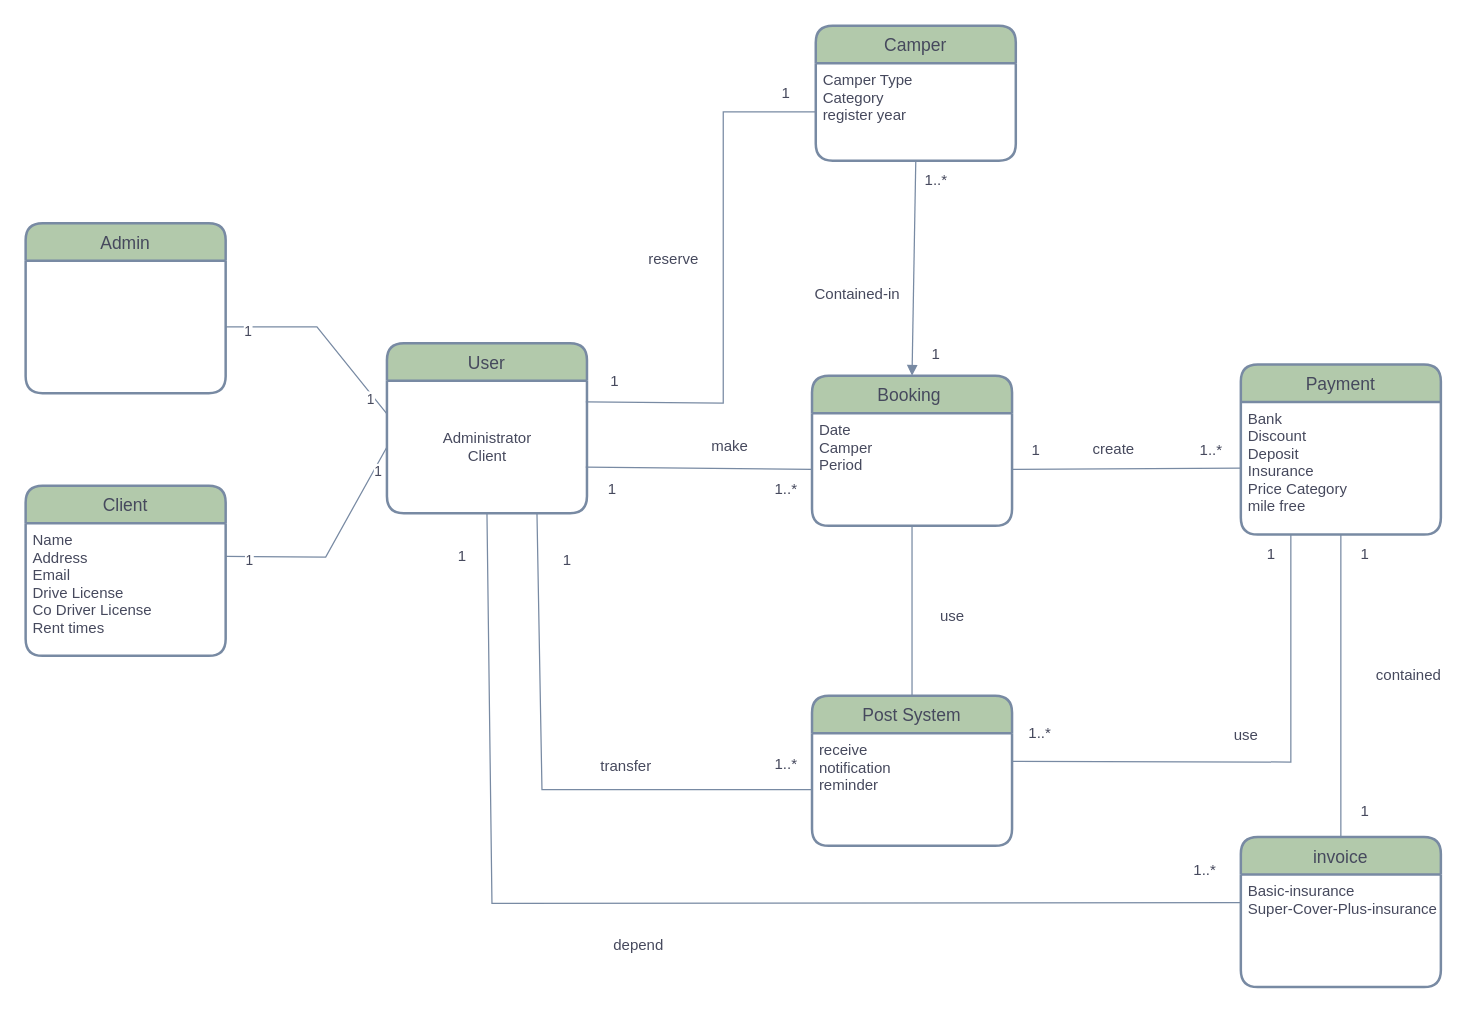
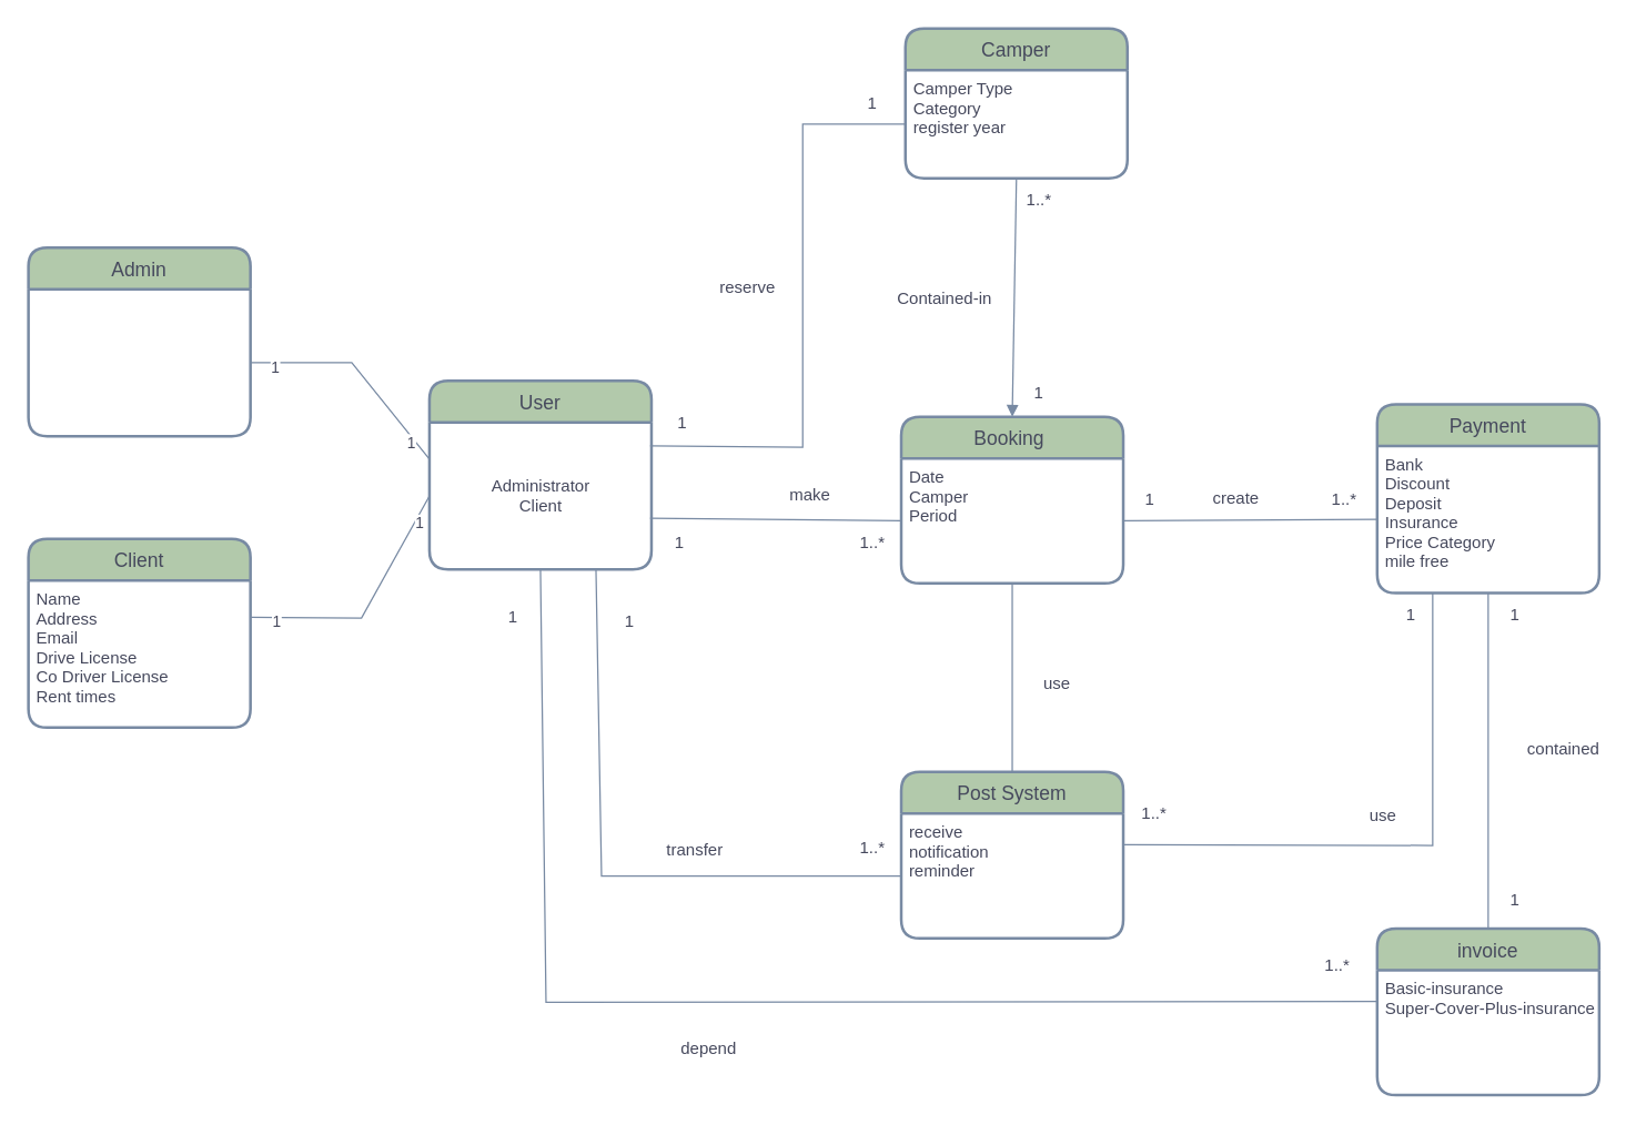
  <mxCell id="0" />
  <mxCell id="1" parent="0" />
  <mxCell id="2" value="reserve" style="text;html=1;align=center;verticalAlign=middle;resizable=0;points=[];autosize=1;fontColor=#46495D;" parent="1" vertex="1"><mxGeometry x="513" y="198" width="50" height="18" as="geometry" /></mxCell>
  <mxCell id="3" value="" style="endArrow=block;html=1;rounded=0;strokeColor=#788AA3;exitX=0.5;exitY=1;exitDx=0;exitDy=0;entryX=0.5;entryY=0;entryDx=0;entryDy=0;fontColor=#46495D;" parent="1" source="45" target="9" edge="1"><mxGeometry relative="1" as="geometry"><mxPoint x="684" y="191" as="sourcePoint" /><mxPoint x="844" y="191" as="targetPoint" /></mxGeometry></mxCell>
  <mxCell id="4" value="1..*" style="text;html=1;align=center;verticalAlign=middle;resizable=0;points=[];autosize=1;fontColor=#46495D;" parent="1" vertex="1"><mxGeometry x="734" y="135" width="28" height="18" as="geometry" /></mxCell>
  <mxCell id="5" value="" style="endArrow=none;html=1;rounded=0;strokeColor=#788AA3;entryX=0.994;entryY=0.16;entryDx=0;entryDy=0;exitX=0;exitY=0.5;exitDx=0;exitDy=0;entryPerimeter=0;fontColor=#46495D;" parent="1" source="45" edge="1"><mxGeometry relative="1" as="geometry"><mxPoint x="606" y="101" as="sourcePoint" /><mxPoint x="468.04" y="320.96" as="targetPoint" /><Array as="points"><mxPoint x="578" y="89" /><mxPoint x="578" y="322" /></Array></mxGeometry></mxCell>
  <mxCell id="6" value="1" style="text;html=1;align=center;verticalAlign=middle;resizable=0;points=[];autosize=1;fontColor=#46495D;" parent="1" vertex="1"><mxGeometry x="739.5" y="274" width="17" height="18" as="geometry" /></mxCell>
- <mxCell id="7" value="Contained-in" style="text;html=1;align=center;verticalAlign=middle;resizable=0;points=[];autosize=1;fontColor=#46495D;" parent="1" vertex="1"><mxGeometry x="645.5" y="226" width="78" height="18" as="geometry" /></mxCell>
+ <mxCell id="7" value="Contained-in" style="text;html=1;align=center;verticalAlign=middle;resizable=0;points=[];autosize=1;fontColor=#46495D;" parent="1" vertex="1"><mxGeometry x="640.5" y="206" width="78" height="18" as="geometry" /></mxCell>
  <mxCell id="8" value="" style="endArrow=none;html=1;rounded=0;strokeColor=#788AA3;entryX=0;entryY=0.5;entryDx=0;entryDy=0;exitX=0.994;exitY=0.651;exitDx=0;exitDy=0;exitPerimeter=0;fontColor=#46495D;" parent="1" target="10" edge="1"><mxGeometry relative="1" as="geometry"><mxPoint x="468.04" y="373.006" as="sourcePoint" /><mxPoint x="579" y="580" as="targetPoint" /></mxGeometry></mxCell>
  <mxCell id="9" value="Booking " style="swimlane;childLayout=stackLayout;horizontal=1;startSize=30;horizontalStack=0;rounded=1;fontSize=14;fontStyle=0;strokeWidth=2;resizeParent=0;resizeLast=1;shadow=0;dashed=0;align=center;fillColor=#B2C9AB;strokeColor=#788AA3;fontColor=#46495D;" parent="1" vertex="1"><mxGeometry x="649" y="300" width="160" height="120" as="geometry" /></mxCell>
  <mxCell id="10" value="Date &#10;Camper&#10;Period" style="align=left;strokeColor=none;fillColor=none;spacingLeft=4;fontSize=12;verticalAlign=top;resizable=0;rotatable=0;part=1;fontColor=#46495D;" parent="9" vertex="1"><mxGeometry y="30" width="160" height="90" as="geometry" /></mxCell>
  <mxCell id="11" value="1..*" style="text;html=1;align=center;verticalAlign=middle;resizable=0;points=[];autosize=1;fontColor=#46495D;" parent="1" vertex="1"><mxGeometry x="614" y="382" width="28" height="18" as="geometry" /></mxCell>
  <mxCell id="12" value="1" style="text;html=1;align=center;verticalAlign=middle;resizable=0;points=[];autosize=1;fontColor=#46495D;" parent="1" vertex="1"><mxGeometry x="480" y="382" width="17" height="18" as="geometry" /></mxCell>
  <mxCell id="13" value="make" style="text;html=1;align=center;verticalAlign=middle;resizable=0;points=[];autosize=1;fontColor=#46495D;" parent="1" vertex="1"><mxGeometry x="563" y="348" width="39" height="18" as="geometry" /></mxCell>
  <mxCell id="14" value="" style="endArrow=none;html=1;rounded=0;strokeColor=#788AA3;exitX=1;exitY=0.5;exitDx=0;exitDy=0;entryX=0;entryY=0.5;entryDx=0;entryDy=0;fontColor=#46495D;" parent="1" source="10" target="21" edge="1"><mxGeometry relative="1" as="geometry"><mxPoint x="829" y="449" as="sourcePoint" /><mxPoint x="965" y="449" as="targetPoint" /></mxGeometry></mxCell>
  <mxCell id="15" value="1" style="text;html=1;align=center;verticalAlign=middle;resizable=0;points=[];autosize=1;fontColor=#46495D;" parent="1" vertex="1"><mxGeometry x="482" y="296" width="17" height="18" as="geometry" /></mxCell>
  <mxCell id="16" value="1" style="text;html=1;align=center;verticalAlign=middle;resizable=0;points=[];autosize=1;fontColor=#46495D;" parent="1" vertex="1"><mxGeometry x="619.5" y="65" width="17" height="18" as="geometry" /></mxCell>
  <mxCell id="17" value="1" style="text;html=1;align=center;verticalAlign=middle;resizable=0;points=[];autosize=1;fontColor=#46495D;" parent="1" vertex="1"><mxGeometry x="819" y="351" width="17" height="18" as="geometry" /></mxCell>
  <mxCell id="18" value="1..*" style="text;html=1;align=center;verticalAlign=middle;resizable=0;points=[];autosize=1;fontColor=#46495D;" parent="1" vertex="1"><mxGeometry x="954" y="351" width="28" height="18" as="geometry" /></mxCell>
  <mxCell id="19" value="create" style="text;html=1;align=center;verticalAlign=middle;resizable=0;points=[];autosize=1;fontColor=#46495D;" parent="1" vertex="1"><mxGeometry x="868" y="350" width="43" height="18" as="geometry" /></mxCell>
  <mxCell id="20" value="Payment" style="swimlane;childLayout=stackLayout;horizontal=1;startSize=30;horizontalStack=0;rounded=1;fontSize=14;fontStyle=0;strokeWidth=2;resizeParent=0;resizeLast=1;shadow=0;dashed=0;align=center;fillColor=#B2C9AB;strokeColor=#788AA3;fontColor=#46495D;" parent="1" vertex="1"><mxGeometry x="992" y="291" width="160" height="136" as="geometry" /></mxCell>
  <mxCell id="21" value="Bank&#10;Discount&#10;Deposit&#10;Insurance&#10;Price Category&#10;mile free" style="align=left;strokeColor=none;fillColor=none;spacingLeft=4;fontSize=12;verticalAlign=top;resizable=0;rotatable=0;part=1;fontColor=#46495D;" parent="20" vertex="1"><mxGeometry y="30" width="160" height="106" as="geometry" /></mxCell>
  <mxCell id="22" value="" style="endArrow=none;html=1;rounded=0;strokeColor=#788AA3;exitX=0.5;exitY=1;exitDx=0;exitDy=0;entryX=0.5;entryY=0;entryDx=0;entryDy=0;fontColor=#46495D;" parent="1" source="21" target="35" edge="1"><mxGeometry relative="1" as="geometry"><mxPoint x="913" y="533" as="sourcePoint" /><mxPoint x="1096" y="532" as="targetPoint" /></mxGeometry></mxCell>
  <mxCell id="23" value="1" style="text;html=1;align=center;verticalAlign=middle;resizable=0;points=[];autosize=1;fontColor=#46495D;" parent="1" vertex="1"><mxGeometry x="1082" y="434" width="17" height="18" as="geometry" /></mxCell>
  <mxCell id="24" value="1" style="text;html=1;align=center;verticalAlign=middle;resizable=0;points=[];autosize=1;fontColor=#46495D;" parent="1" vertex="1"><mxGeometry x="1082" y="640" width="17" height="18" as="geometry" /></mxCell>
  <mxCell id="25" value="contained" style="text;html=1;align=center;verticalAlign=middle;resizable=0;points=[];autosize=1;fontColor=#46495D;" parent="1" vertex="1"><mxGeometry x="1095" y="531" width="62" height="18" as="geometry" /></mxCell>
  <mxCell id="26" value="" style="endArrow=none;html=1;rounded=0;strokeColor=#788AA3;entryX=0.5;entryY=1;entryDx=0;entryDy=0;exitX=0;exitY=0.25;exitDx=0;exitDy=0;fontColor=#46495D;" parent="1" source="36" edge="1"><mxGeometry relative="1" as="geometry"><mxPoint x="576.75" y="531" as="sourcePoint" /><mxPoint x="389" y="410" as="targetPoint" /><Array as="points"><mxPoint x="393" y="722" /></Array></mxGeometry></mxCell>
  <mxCell id="27" value="1" style="text;html=1;align=center;verticalAlign=middle;resizable=0;points=[];autosize=1;fontColor=#46495D;" parent="1" vertex="1"><mxGeometry x="360" y="436" width="17" height="18" as="geometry" /></mxCell>
  <mxCell id="28" value="1..*" style="text;html=1;align=center;verticalAlign=middle;resizable=0;points=[];autosize=1;fontColor=#46495D;" parent="1" vertex="1"><mxGeometry x="949" y="687" width="28" height="18" as="geometry" /></mxCell>
  <mxCell id="29" value="depend" style="text;html=1;align=center;verticalAlign=middle;resizable=0;points=[];autosize=1;fontColor=#46495D;" parent="1" vertex="1"><mxGeometry x="485" y="747" width="50" height="18" as="geometry" /></mxCell>
  <mxCell id="30" value="Post System" style="swimlane;childLayout=stackLayout;horizontal=1;startSize=30;horizontalStack=0;rounded=1;fontSize=14;fontStyle=0;strokeWidth=2;resizeParent=0;resizeLast=1;shadow=0;dashed=0;align=center;fillColor=#B2C9AB;strokeColor=#788AA3;fontColor=#46495D;" parent="1" vertex="1"><mxGeometry x="649" y="556" width="160" height="120" as="geometry" /></mxCell>
  <mxCell id="31" value="receive&#10;notification&#10;reminder&#10;" style="align=left;strokeColor=none;fillColor=none;spacingLeft=4;fontSize=12;verticalAlign=top;resizable=0;rotatable=0;part=1;fontColor=#46495D;" parent="30" vertex="1"><mxGeometry y="30" width="160" height="90" as="geometry" /></mxCell>
  <mxCell id="32" value="" style="endArrow=none;html=1;rounded=0;strokeColor=#788AA3;exitX=0.5;exitY=1;exitDx=0;exitDy=0;entryX=0.5;entryY=0;entryDx=0;entryDy=0;fontColor=#46495D;" parent="1" source="10" target="30" edge="1"><mxGeometry relative="1" as="geometry"><mxPoint x="857" y="450" as="sourcePoint" /><mxPoint x="860.5" y="622" as="targetPoint" /></mxGeometry></mxCell>
  <mxCell id="33" value="use" style="text;html=1;align=center;verticalAlign=middle;resizable=0;points=[];autosize=1;fontColor=#46495D;" parent="1" vertex="1"><mxGeometry x="746" y="484" width="29" height="18" as="geometry" /></mxCell>
  <mxCell id="34" value="" style="endArrow=none;html=1;rounded=0;strokeColor=#788AA3;exitX=0.25;exitY=1;exitDx=0;exitDy=0;entryX=1;entryY=0.25;entryDx=0;entryDy=0;fontColor=#46495D;" parent="1" source="21" target="31" edge="1"><mxGeometry relative="1" as="geometry"><mxPoint x="745.5" y="148" as="sourcePoint" /><mxPoint x="749" y="320" as="targetPoint" /><Array as="points"><mxPoint x="1032" y="609" /></Array></mxGeometry></mxCell>
  <mxCell id="35" value="invoice" style="swimlane;childLayout=stackLayout;horizontal=1;startSize=30;horizontalStack=0;rounded=1;fontSize=14;fontStyle=0;strokeWidth=2;resizeParent=0;resizeLast=1;shadow=0;dashed=0;align=center;fillColor=#B2C9AB;strokeColor=#788AA3;fontColor=#46495D;" parent="1" vertex="1"><mxGeometry x="992" y="669" width="160" height="120" as="geometry" /></mxCell>
  <mxCell id="36" value="Basic-insurance&#10;Super-Cover-Plus-insurance" style="align=left;strokeColor=none;fillColor=none;spacingLeft=4;fontSize=12;verticalAlign=top;resizable=0;rotatable=0;part=1;fontColor=#46495D;" parent="35" vertex="1"><mxGeometry y="30" width="160" height="90" as="geometry" /></mxCell>
  <mxCell id="37" value="1..*" style="text;html=1;align=center;verticalAlign=middle;resizable=0;points=[];autosize=1;fontColor=#46495D;" parent="1" vertex="1"><mxGeometry x="817" y="577" width="28" height="18" as="geometry" /></mxCell>
  <mxCell id="38" value="1" style="text;html=1;align=center;verticalAlign=middle;resizable=0;points=[];autosize=1;fontColor=#46495D;" parent="1" vertex="1"><mxGeometry x="1007" y="434" width="17" height="18" as="geometry" /></mxCell>
  <mxCell id="39" value="use" style="text;html=1;align=center;verticalAlign=middle;resizable=0;points=[];autosize=1;fontColor=#46495D;" parent="1" vertex="1"><mxGeometry x="981" y="579" width="29" height="18" as="geometry" /></mxCell>
  <mxCell id="40" value="" style="endArrow=none;html=1;rounded=0;strokeColor=#788AA3;entryX=0.75;entryY=1;entryDx=0;entryDy=0;exitX=0;exitY=0.5;exitDx=0;exitDy=0;fontColor=#46495D;" parent="1" source="31" edge="1"><mxGeometry relative="1" as="geometry"><mxPoint x="1002" y="731.5" as="sourcePoint" /><mxPoint x="429" y="410" as="targetPoint" /><Array as="points"><mxPoint x="433" y="631" /></Array></mxGeometry></mxCell>
  <mxCell id="41" value="transfer" style="text;html=1;align=center;verticalAlign=middle;resizable=0;points=[];autosize=1;fontColor=#46495D;" parent="1" vertex="1"><mxGeometry x="474" y="604" width="51" height="18" as="geometry" /></mxCell>
  <mxCell id="42" value="1..*" style="text;html=1;align=center;verticalAlign=middle;resizable=0;points=[];autosize=1;fontColor=#46495D;" parent="1" vertex="1"><mxGeometry x="614" y="602" width="28" height="18" as="geometry" /></mxCell>
  <mxCell id="43" value="1" style="text;html=1;align=center;verticalAlign=middle;resizable=0;points=[];autosize=1;fontColor=#46495D;" parent="1" vertex="1"><mxGeometry x="444" y="439" width="17" height="18" as="geometry" /></mxCell>
  <mxCell id="44" value="Camper" style="swimlane;childLayout=stackLayout;horizontal=1;startSize=30;horizontalStack=0;rounded=1;fontSize=14;fontStyle=0;strokeWidth=2;resizeParent=0;resizeLast=1;shadow=0;dashed=0;align=center;fillColor=#B2C9AB;strokeColor=#788AA3;fontColor=#46495D;" parent="1" vertex="1"><mxGeometry x="652" y="20" width="160" height="108" as="geometry" /></mxCell>
  <mxCell id="45" value="Camper Type&#10;Category&#10;register year" style="align=left;strokeColor=none;fillColor=none;spacingLeft=4;fontSize=12;verticalAlign=top;resizable=0;rotatable=0;part=1;fontColor=#46495D;" parent="44" vertex="1"><mxGeometry y="30" width="160" height="78" as="geometry" /></mxCell>
  <mxCell id="46" value="Admin" style="swimlane;childLayout=stackLayout;horizontal=1;startSize=30;horizontalStack=0;rounded=1;fontSize=14;fontStyle=0;strokeWidth=2;resizeParent=0;resizeLast=1;shadow=0;dashed=0;align=center;fillColor=#B2C9AB;strokeColor=#788AA3;fontColor=#46495D;" parent="1" vertex="1"><mxGeometry x="20" y="178" width="160" height="136" as="geometry" /></mxCell>
  <mxCell id="47" value="Client" style="swimlane;childLayout=stackLayout;horizontal=1;startSize=30;horizontalStack=0;rounded=1;fontSize=14;fontStyle=0;strokeWidth=2;resizeParent=0;resizeLast=1;shadow=0;dashed=0;align=center;fillColor=#B2C9AB;strokeColor=#788AA3;fontColor=#46495D;" parent="1" vertex="1"><mxGeometry x="20" y="388" width="160" height="136" as="geometry" /></mxCell>
  <mxCell id="48" value="Name&#10;Address&#10;Email&#10;Drive License &#10;Co Driver License&#10;Rent times" style="align=left;strokeColor=none;fillColor=none;spacingLeft=4;fontSize=12;verticalAlign=top;resizable=0;rotatable=0;part=1;fontColor=#46495D;" parent="47" vertex="1"><mxGeometry y="30" width="160" height="106" as="geometry" /></mxCell>
  <mxCell id="49" value="" style="endArrow=none;html=1;rounded=0;strokeColor=#788AA3;entryX=1;entryY=0.5;entryDx=0;entryDy=0;exitX=0;exitY=0.25;exitDx=0;exitDy=0;fontColor=#46495D;" parent="1" edge="1"><mxGeometry relative="1" as="geometry"><mxPoint x="309" y="330.5" as="sourcePoint" /><mxPoint x="180" y="261" as="targetPoint" /><Array as="points"><mxPoint x="253" y="261" /></Array></mxGeometry></mxCell>
  <mxCell id="50" value="1" style="edgeLabel;html=1;align=center;verticalAlign=middle;resizable=0;points=[];fontColor=#46495D;" parent="49" vertex="1" connectable="0"><mxGeometry x="0.791" y="3" relative="1" as="geometry"><mxPoint as="offset" /></mxGeometry></mxCell>
  <mxCell id="51" value="1" style="edgeLabel;html=1;align=center;verticalAlign=middle;resizable=0;points=[];fontColor=#46495D;" parent="49" vertex="1" connectable="0"><mxGeometry x="-0.773" y="3" relative="1" as="geometry"><mxPoint as="offset" /></mxGeometry></mxCell>
  <mxCell id="52" value="User" style="swimlane;childLayout=stackLayout;horizontal=1;startSize=30;horizontalStack=0;rounded=1;fontSize=14;fontStyle=0;strokeWidth=2;resizeParent=0;resizeLast=1;shadow=0;dashed=0;align=center;fillColor=#B2C9AB;strokeColor=#788AA3;fontColor=#46495D;" parent="1" vertex="1"><mxGeometry x="309" y="274" width="160" height="136" as="geometry" /></mxCell>
  <mxCell id="53" value="Administrator&lt;br&gt;Client" style="text;html=1;align=center;verticalAlign=middle;resizable=0;points=[];autosize=1;fontColor=#46495D;" parent="52" vertex="1"><mxGeometry y="30" width="160" height="106" as="geometry" /></mxCell>
  <mxCell id="54" value="" style="endArrow=none;html=1;rounded=0;strokeColor=#788AA3;entryX=1;entryY=0.25;entryDx=0;entryDy=0;exitX=0;exitY=0.5;exitDx=0;exitDy=0;fontColor=#46495D;" parent="1" target="48" edge="1"><mxGeometry relative="1" as="geometry"><mxPoint x="309" y="357" as="sourcePoint" /><mxPoint x="190" y="271" as="targetPoint" /><Array as="points"><mxPoint x="260" y="445" /></Array></mxGeometry></mxCell>
  <mxCell id="55" value="1" style="edgeLabel;html=1;align=center;verticalAlign=middle;resizable=0;points=[];fontColor=#46495D;" parent="54" vertex="1" connectable="0"><mxGeometry x="0.791" y="3" relative="1" as="geometry"><mxPoint as="offset" /></mxGeometry></mxCell>
  <mxCell id="56" value="1" style="edgeLabel;html=1;align=center;verticalAlign=middle;resizable=0;points=[];fontColor=#46495D;" parent="54" vertex="1" connectable="0"><mxGeometry x="-0.773" y="3" relative="1" as="geometry"><mxPoint as="offset" /></mxGeometry></mxCell>
